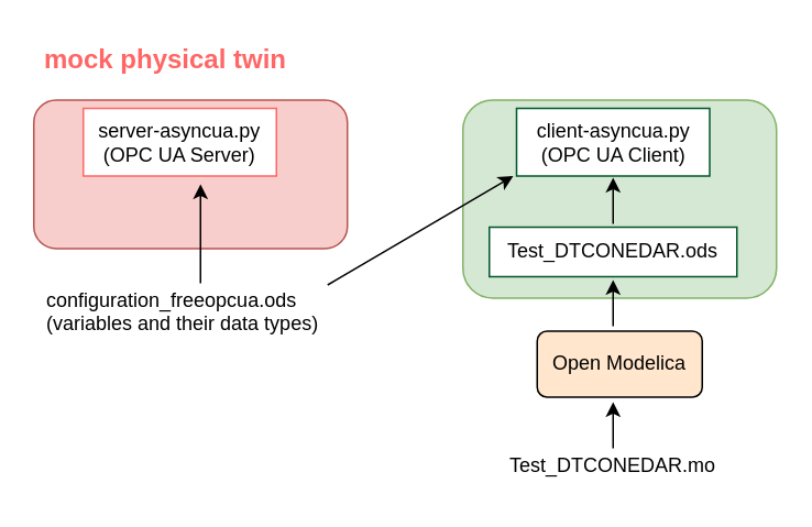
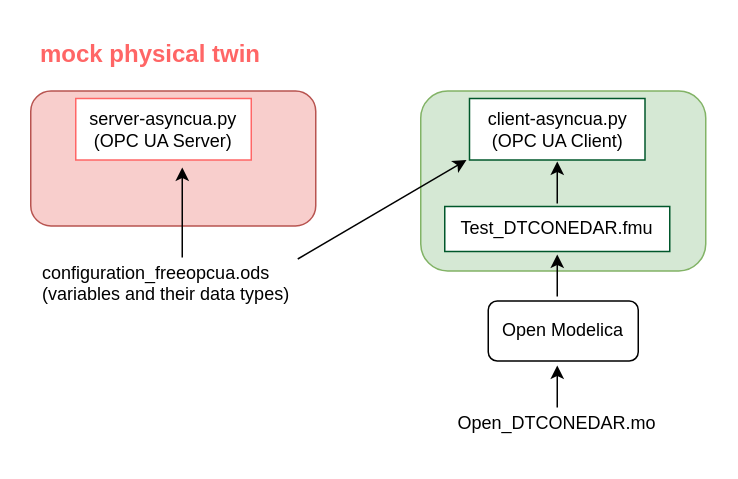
  <mxCell id="0" />
  <mxCell id="1" parent="0" />
  <mxCell id="2" value="" style="rounded=1;whiteSpace=wrap;html=1;fillColor=#f8cecc;strokeColor=#b85450;" parent="1" vertex="1"><mxGeometry x="20" y="60" width="190" height="90" as="geometry" /></mxCell>
  <mxCell id="3" value="" style="rounded=1;whiteSpace=wrap;html=1;fillColor=#d5e8d4;strokeColor=#82b366;" parent="1" vertex="1"><mxGeometry x="280" y="60" width="190" height="120" as="geometry" /></mxCell>
- <mxCell id="4" value="Open Modelica" style="rounded=1;whiteSpace=wrap;html=1;fillColor=#ffe6cc;" parent="1" vertex="1"><mxGeometry x="325" y="200" width="100" height="40" as="geometry" /></mxCell>
- <mxCell id="5" value="Test_DTCONEDAR.mo" style="text;html=1;strokeColor=none;fillColor=none;align=center;verticalAlign=middle;whiteSpace=wrap;rounded=0;" parent="1" vertex="1"><mxGeometry x="296" y="267" width="150" height="30" as="geometry" /></mxCell>
- <mxCell id="6" value="Test_DTCONEDAR.ods" style="text;html=1;strokeColor=#00572B;fillColor=#FFFFFF;align=center;verticalAlign=middle;whiteSpace=wrap;rounded=0;" parent="1" vertex="1"><mxGeometry x="296" y="137" width="150" height="30" as="geometry" /></mxCell>
+ <mxCell id="4" value="Open Modelica" style="rounded=1;whiteSpace=wrap;html=1;" parent="1" vertex="1"><mxGeometry x="325" y="200" width="100" height="40" as="geometry" /></mxCell>
+ <mxCell id="5" value="Open_DTCONEDAR.mo" style="text;html=1;strokeColor=none;fillColor=none;align=center;verticalAlign=middle;whiteSpace=wrap;rounded=0;" parent="1" vertex="1"><mxGeometry x="296" y="267" width="150" height="30" as="geometry" /></mxCell>
+ <mxCell id="6" value="Test_DTCONEDAR.fmu" style="text;html=1;strokeColor=#00572B;fillColor=#FFFFFF;align=center;verticalAlign=middle;whiteSpace=wrap;rounded=0;" parent="1" vertex="1"><mxGeometry x="296" y="137" width="150" height="30" as="geometry" /></mxCell>
  <mxCell id="7" style="edgeStyle=orthogonalEdgeStyle;rounded=0;orthogonalLoop=1;jettySize=auto;html=1;" parent="1" edge="1"><mxGeometry relative="1" as="geometry"><mxPoint x="371" y="194" as="sourcePoint" /><mxPoint x="371" y="169" as="targetPoint" /><Array as="points"><mxPoint x="371" y="197" /></Array></mxGeometry></mxCell>
  <mxCell id="8" style="edgeStyle=orthogonalEdgeStyle;rounded=0;orthogonalLoop=1;jettySize=auto;html=1;" parent="1" edge="1"><mxGeometry relative="1" as="geometry"><mxPoint x="371" y="268" as="sourcePoint" /><mxPoint x="371" y="243" as="targetPoint" /><Array as="points"><mxPoint x="371" y="271" /></Array></mxGeometry></mxCell>
  <mxCell id="9" value="client-asyncua.py&lt;br&gt;(OPC UA Client)" style="text;html=1;align=center;verticalAlign=middle;whiteSpace=wrap;rounded=0;fillColor=default;strokeColor=#00572B;" parent="1" vertex="1"><mxGeometry x="312.5" y="65" width="117" height="41" as="geometry" /></mxCell>
  <mxCell id="10" style="edgeStyle=orthogonalEdgeStyle;rounded=0;orthogonalLoop=1;jettySize=auto;html=1;" parent="1" edge="1"><mxGeometry relative="1" as="geometry"><mxPoint x="371" y="132" as="sourcePoint" /><mxPoint x="371" y="107" as="targetPoint" /><Array as="points"><mxPoint x="371" y="135" /></Array></mxGeometry></mxCell>
  <mxCell id="11" value="server-asyncua.py&lt;br&gt;(OPC UA Server)" style="text;html=1;align=center;verticalAlign=middle;whiteSpace=wrap;rounded=0;fillColor=default;gradientColor=none;strokeColor=#FF6666;" parent="1" vertex="1"><mxGeometry x="50" y="65" width="117" height="41" as="geometry" /></mxCell>
  <mxCell id="12" value="configuration_freeopcua.ods&#10;(variables and their data types)" style="text;whiteSpace=wrap;" parent="1" vertex="1"><mxGeometry x="26" y="168" width="184.5" height="30" as="geometry" /></mxCell>
  <mxCell id="13" style="edgeStyle=orthogonalEdgeStyle;rounded=0;orthogonalLoop=1;jettySize=auto;html=1;" parent="1" edge="1"><mxGeometry relative="1" as="geometry"><mxPoint x="121" y="171" as="sourcePoint" /><mxPoint x="121" y="111" as="targetPoint" /><Array as="points"><mxPoint x="121" y="156" /><mxPoint x="121" y="156" /></Array></mxGeometry></mxCell>
  <mxCell id="14" value="&lt;b&gt;&lt;font color=&quot;#ff6666&quot; style=&quot;font-size: 16px;&quot;&gt;mock physical twin&lt;/font&gt;&lt;/b&gt;" style="text;html=1;strokeColor=none;fillColor=none;align=center;verticalAlign=middle;whiteSpace=wrap;rounded=0;" parent="1" vertex="1"><mxGeometry x="25" y="20" width="150" height="30" as="geometry" /></mxCell>
  <mxCell id="15" value="" style="endArrow=classic;html=1;rounded=0;entryX=0;entryY=1;entryDx=0;entryDy=0;" edge="1" parent="1"><mxGeometry width="50" height="50" relative="1" as="geometry"><mxPoint x="198" y="172" as="sourcePoint" /><mxPoint x="310.5" y="106" as="targetPoint" /></mxGeometry></mxCell>
